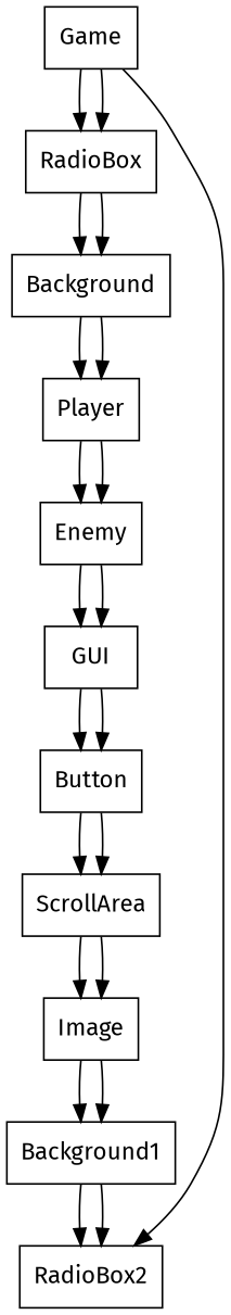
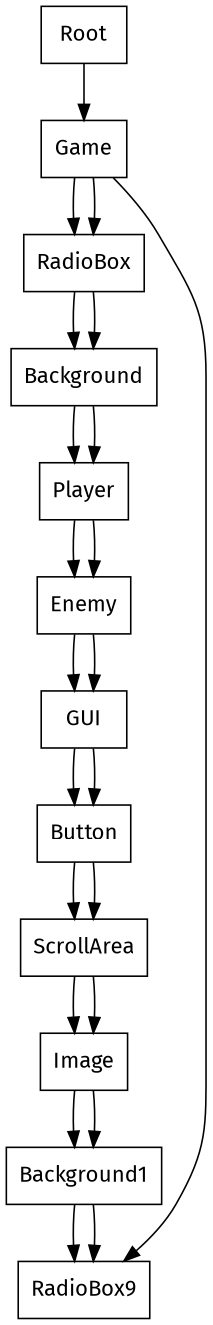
  digraph {
    fontname="Fira Sans"
    node [fontname="Fira Sans" shape=box]
    edge [fontname="Fira Sans"]
+   Root
    Game
    n3 [label=RadioBox]
-   RadioBox2
+   RadioBox2 [label=RadioBox9]
    Background
    Player
    Enemy
    GUI
    Button
    ScrollArea
    Image
    n12 [label=Background1]
+   Root -> Game
    Game -> n3
    Game -> n3
    Game -> RadioBox2
    n3 -> Background
    n3 -> Background
    Background -> Player
    Background -> Player
    Player -> Enemy
    Player -> Enemy
    Enemy -> GUI
    Enemy -> GUI
    GUI -> Button
    GUI -> Button
    Button -> ScrollArea
    Button -> ScrollArea
    ScrollArea -> Image
    ScrollArea -> Image
    Image -> n12
    Image -> n12
    n12 -> RadioBox2
    n12 -> RadioBox2
  }
